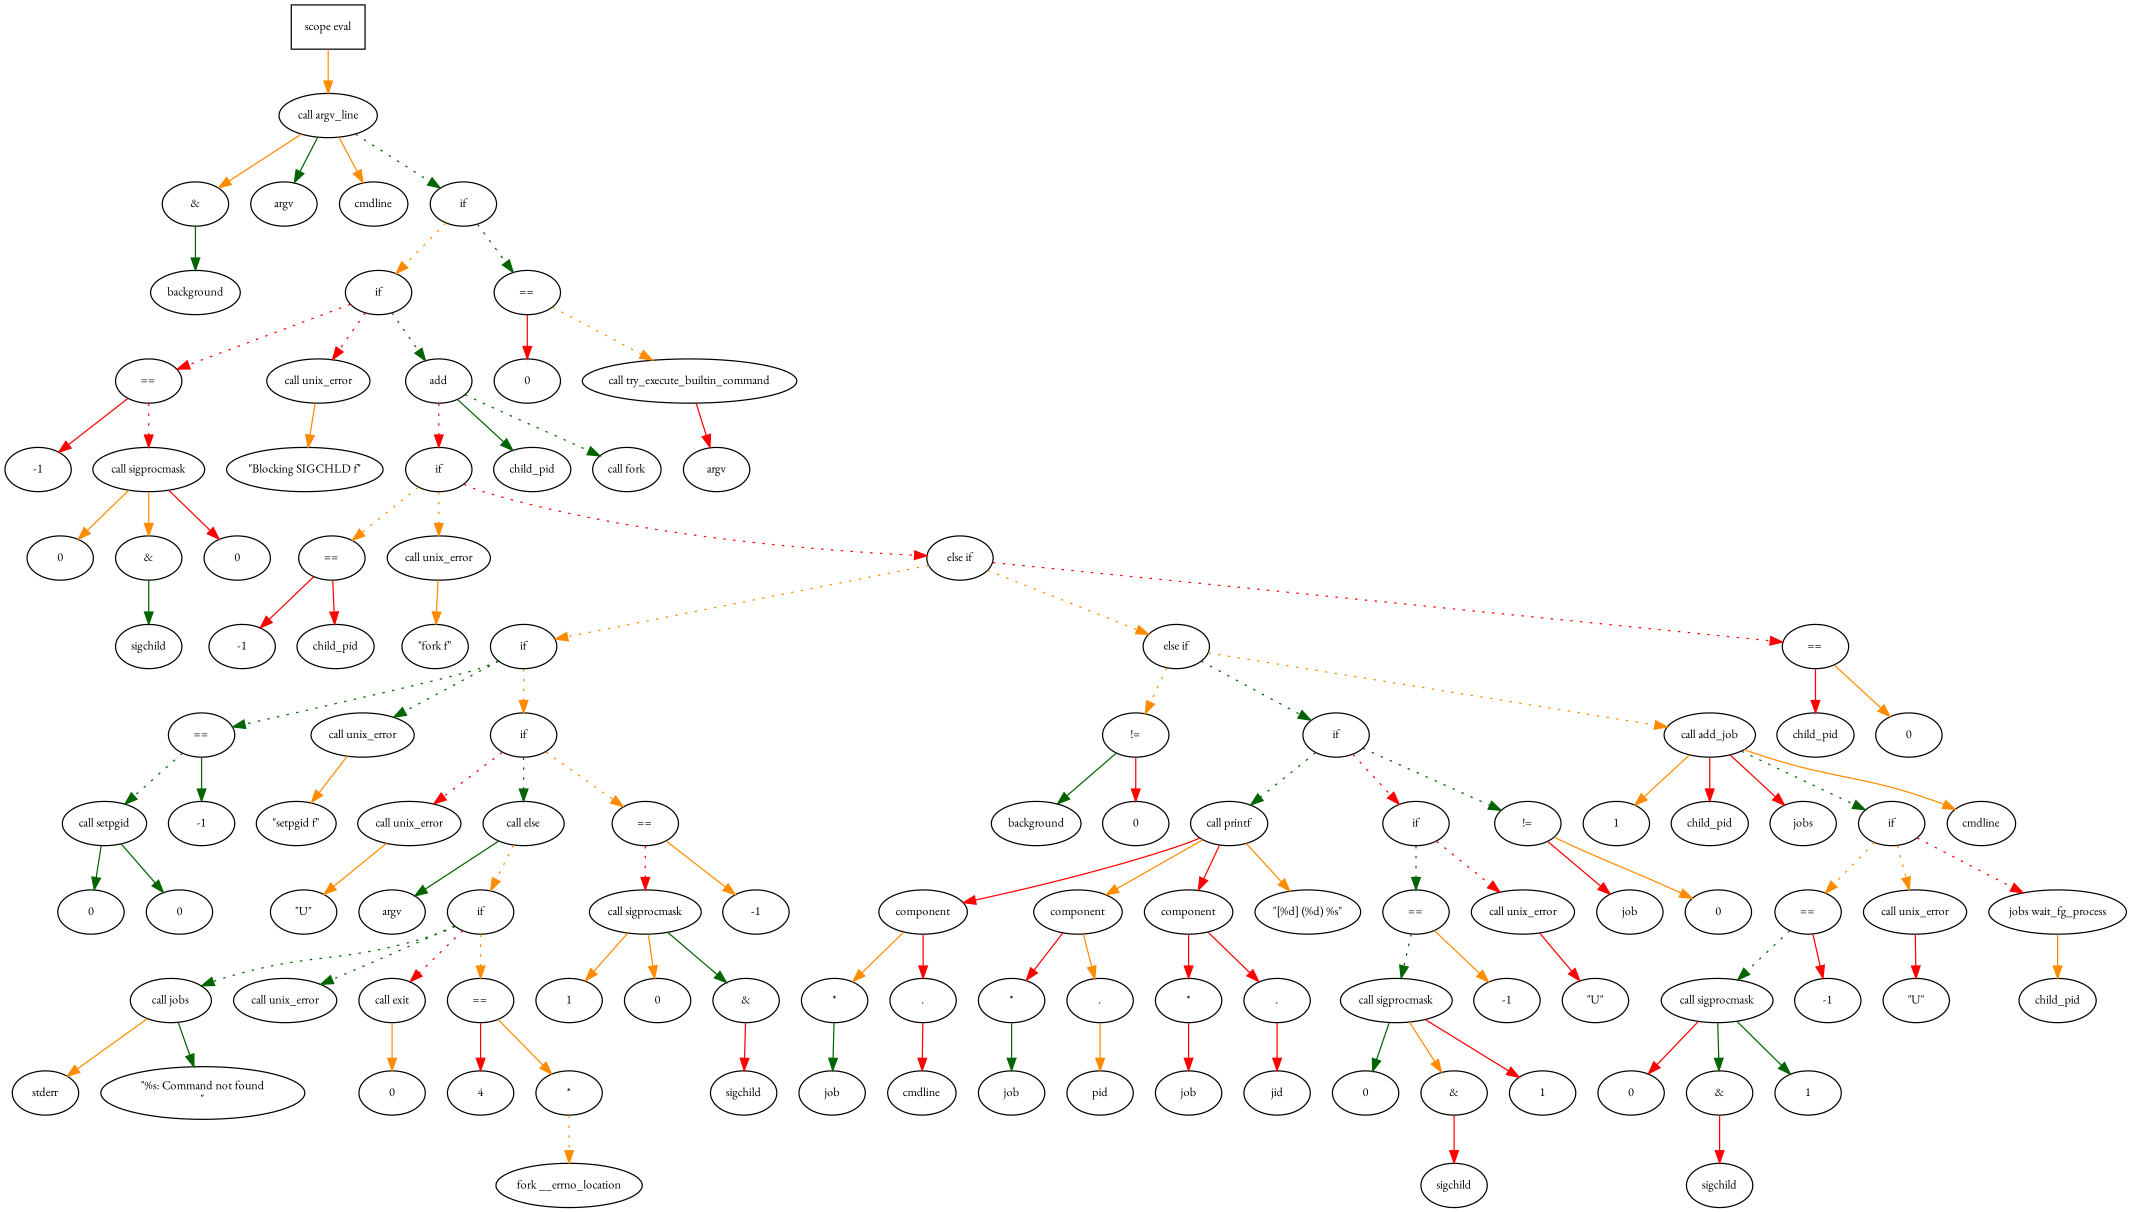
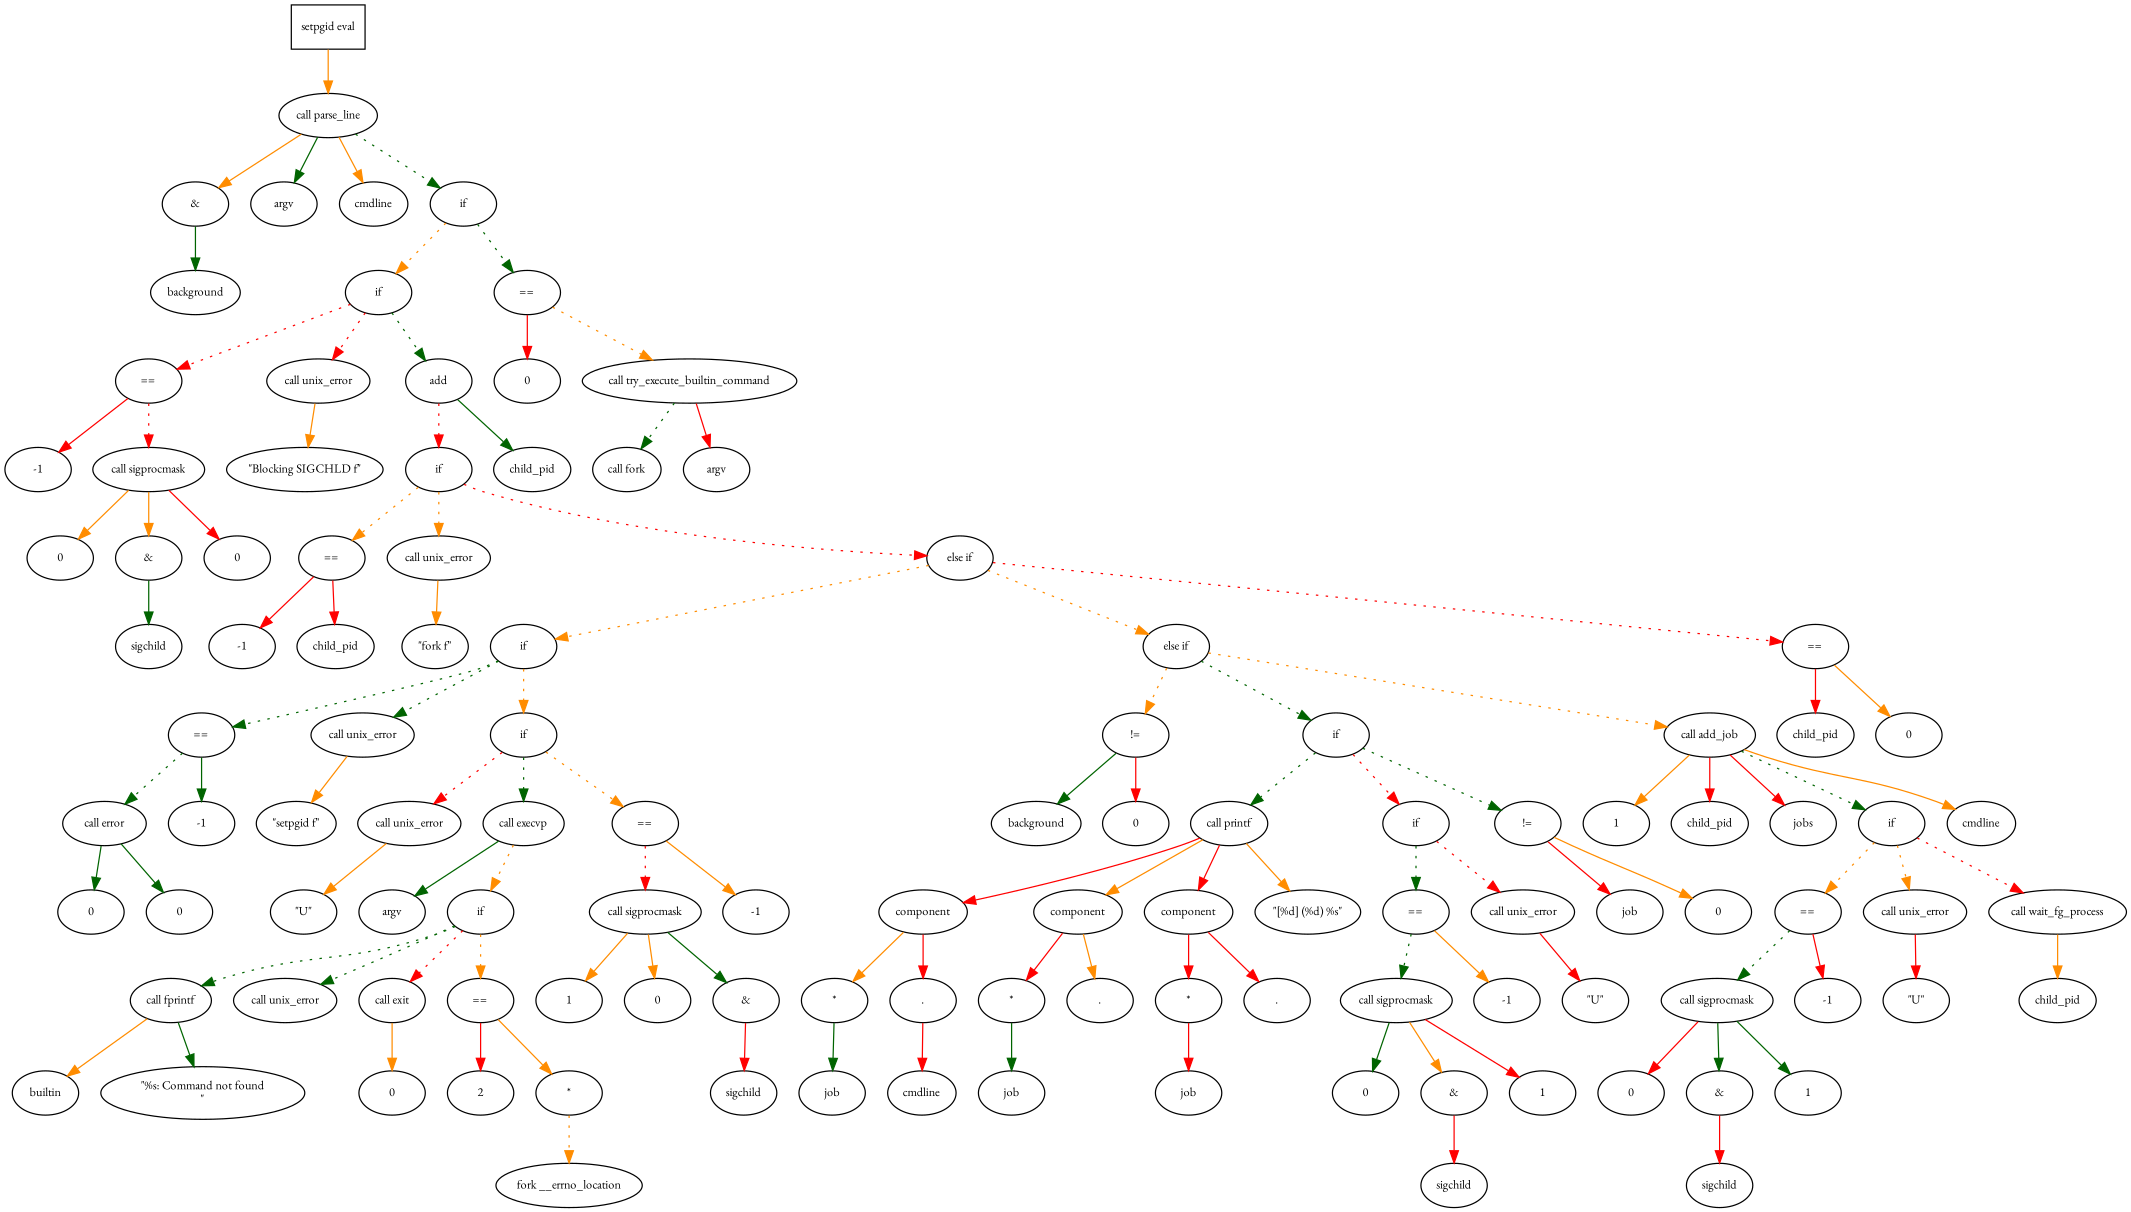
  digraph {
    fontname="EB Garamond"
    fontsize=10
    node [fontname="EB Garamond" fontsize=10 shape=ellipse]
    edge [color=darkorange fontname="EB Garamond" fontsize=10]
-   n1 [label="scope eval" shape=box]
-   n2 [label="call argv_line"]
+   n1 [label="setpgid eval" shape=box]
+   n2 [label="call parse_line"]
    n3 [label="&"]
    n4 [label=argv]
    n5 [label=cmdline]
    n6 [label=if]
    n7 [label=background]
    n8 [label="=="]
    n9 [label=if]
    n10 [label="call try_execute_builtin_command"]
    n11 [label=0]
    n12 [label="=="]
    n13 [label="call unix_error"]
    n14 [label=add]
    n15 [label=argv]
    n16 [label="call sigprocmask"]
    n17 [label=-1]
    n18 [label="\"Blocking SIGCHLD f\""]
    n19 [label=child_pid]
    n20 [label="call fork"]
    n21 [label=if]
    n22 [label=0]
    n23 [label="&"]
    n24 [label=0]
    n25 [label=sigchild]
    n26 [label="=="]
    n27 [label="call unix_error"]
    n28 [label="else if"]
    n29 [label=child_pid]
    n30 [label=-1]
    n31 [label="\"fork f\""]
    n32 [label="=="]
    n33 [label=if]
    n34 [label="else if"]
    n35 [label=child_pid]
    n36 [label=0]
    n37 [label="=="]
    n38 [label="call unix_error"]
    n39 [label=if]
    n40 [label="!="]
    n41 [label=if]
    n42 [label="call add_job"]
-   n43 [label="call setpgid"]
+   n43 [label="call error"]
    n44 [label=-1]
    n45 [label="\"setpgid f\""]
    n46 [label="=="]
    n47 [label="call unix_error"]
-   n48 [label="call else"]
+   n48 [label="call execvp"]
    n49 [label=0]
    n50 [label=0]
    n51 [label="call sigprocmask"]
    n52 [label=-1]
    n53 [label="\"U\""]
    n54 [label=argv]
    n55 [label=if]
    n56 [label=0]
    n57 [label="&"]
    n58 [label=1]
    n59 [label=sigchild]
    n60 [label="=="]
-   n61 [label="call jobs"]
+   n61 [label="call fprintf"]
    n62 [label="call unix_error"]
    n63 [label="call exit"]
    n64 [label="*"]
-   n65 [label=4]
+   n65 [label=2]
    n66 [label="\"%s: Command not found\n\""]
-   n67 [label=stderr]
+   n67 [label=builtin]
    n68 [label=0]
    n69 [label="fork __errno_location"]
    n70 [label=background]
    n71 [label=0]
    n72 [label="!="]
    n73 [label="call printf"]
    n74 [label=if]
    n75 [label=cmdline]
    n76 [label=1]
    n77 [label=child_pid]
    n78 [label=jobs]
    n79 [label=if]
    n80 [label=job]
    n81 [label=0]
    n82 [label=component]
    n83 [label=component]
    n84 [label=component]
    n85 [label="\"[%d] (%d) %s\""]
    n86 [label="=="]
    n87 [label="call unix_error"]
    n88 [label="*"]
    n89 [label="."]
    n90 [label="*"]
    n91 [label="."]
    n92 [label="*"]
    n93 [label="."]
    n94 [label=job]
    n95 [label=cmdline]
    n96 [label=job]
-   n97 [label=pid]
    n98 [label=job]
-   n99 [label=jid]
    n100 [label="call sigprocmask"]
    n101 [label=-1]
    n102 [label="\"U\""]
    n103 [label=0]
    n104 [label="&"]
    n105 [label=1]
    n106 [label=sigchild]
    n107 [label="=="]
    n108 [label="call unix_error"]
-   n109 [label="jobs wait_fg_process"]
+   n109 [label="call wait_fg_process"]
    n110 [label="call sigprocmask"]
    n111 [label=-1]
    n112 [label="\"U\""]
    n113 [label=child_pid]
    n114 [label=0]
    n115 [label="&"]
    n116 [label=1]
    n117 [label=sigchild]
    n1 -> n2 [style=solid]
    n2 -> n3
    n2 -> n4 [color=darkgreen]
    n2 -> n5
    n2 -> n6 [color=darkgreen style=dotted]
    n3 -> n7 [color=darkgreen]
    n6 -> n8 [color=darkgreen style=dotted]
    n6 -> n9 [style=dotted]
    n8 -> n10 [style=dotted]
    n8 -> n11 [color=red]
    n9 -> n12 [color=red style=dotted]
    n9 -> n13 [color=red style=dotted]
    n9 -> n14 [color=darkgreen style=dotted]
    n10 -> n15 [color=red]
    n12 -> n16 [color=red style=dotted]
    n12 -> n17 [color=red]
    n13 -> n18
    n14 -> n19 [color=darkgreen]
-   n14 -> n20 [color=darkgreen style=dotted]
+   n10 -> n20 [color=darkgreen style=dotted]
    n14 -> n21 [color=red style=dotted]
    n16 -> n22
    n16 -> n23
    n16 -> n24 [color=red]
    n21 -> n26 [style=dotted]
    n21 -> n27 [style=dotted]
    n21 -> n28 [color=red style=dotted]
    n23 -> n25 [color=darkgreen]
    n26 -> n29 [color=red]
    n26 -> n30 [color=red]
    n27 -> n31
    n28 -> n32 [color=red style=dotted]
    n28 -> n33 [style=dotted]
    n28 -> n34 [style=dotted]
    n32 -> n35 [color=red]
    n32 -> n36
    n33 -> n37 [color=darkgreen style=dotted]
    n33 -> n38 [color=darkgreen style=dotted]
    n33 -> n39 [style=dotted]
    n34 -> n40 [style=dotted]
    n34 -> n41 [color=darkgreen style=dotted]
    n34 -> n42 [style=dotted]
    n37 -> n43 [color=darkgreen style=dotted]
    n37 -> n44 [color=darkgreen]
    n38 -> n45
    n39 -> n46 [style=dotted]
    n39 -> n47 [color=red style=dotted]
    n39 -> n48 [color=darkgreen style=dotted]
    n40 -> n70 [color=darkgreen]
    n40 -> n71 [color=red]
    n41 -> n72 [color=darkgreen style=dotted]
    n41 -> n73 [color=darkgreen style=dotted]
    n41 -> n74 [color=red style=dotted]
    n42 -> n75
    n42 -> n76
    n42 -> n77 [color=red]
    n42 -> n78 [color=red]
    n42 -> n79 [color=darkgreen style=dotted]
    n43 -> n49 [color=darkgreen]
    n43 -> n50 [color=darkgreen]
    n46 -> n51 [color=red style=dotted]
    n46 -> n52
    n47 -> n53
    n48 -> n54 [color=darkgreen]
    n48 -> n55 [style=dotted]
    n51 -> n56
    n51 -> n57 [color=darkgreen]
    n51 -> n58
    n55 -> n60 [style=dotted]
    n55 -> n61 [color=darkgreen style=dotted]
    n55 -> n62 [color=darkgreen style=dotted]
    n55 -> n63 [color=red style=dotted]
    n57 -> n59 [color=red]
    n60 -> n64
    n60 -> n65 [color=red]
    n61 -> n66 [color=darkgreen]
    n61 -> n67
    n63 -> n68
    n64 -> n69 [style=dotted]
    n72 -> n80 [color=red]
    n72 -> n81
    n73 -> n82 [color=red]
    n73 -> n83
    n73 -> n84 [color=red]
    n73 -> n85
    n74 -> n86 [color=darkgreen style=dotted]
    n74 -> n87 [color=red style=dotted]
    n79 -> n107 [style=dotted]
    n79 -> n108 [style=dotted]
    n79 -> n109 [color=red style=dotted]
    n82 -> n88
    n82 -> n89 [color=red]
    n83 -> n90 [color=red]
    n83 -> n91
    n84 -> n92 [color=red]
    n84 -> n93 [color=red]
    n86 -> n100 [color=darkgreen style=dotted]
    n86 -> n101
    n87 -> n102 [color=red]
    n88 -> n94 [color=darkgreen]
    n89 -> n95 [color=red]
    n90 -> n96 [color=darkgreen]
-   n91 -> n97
    n92 -> n98 [color=red]
-   n93 -> n99 [color=red]
    n100 -> n103 [color=darkgreen]
    n100 -> n104
    n100 -> n105 [color=red]
    n104 -> n106 [color=red]
    n107 -> n110 [color=darkgreen style=dotted]
    n107 -> n111 [color=red]
    n108 -> n112 [color=red]
    n109 -> n113
    n110 -> n114 [color=red]
    n110 -> n115 [color=darkgreen]
    n110 -> n116 [color=darkgreen]
    n115 -> n117 [color=red]
  }
